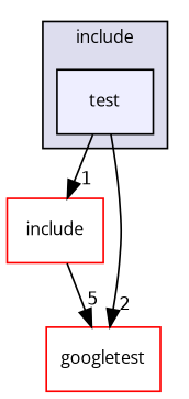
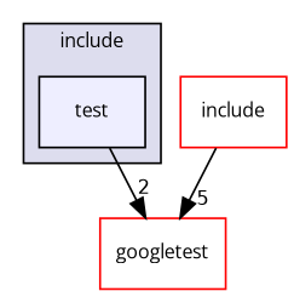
  digraph {
    compound=true
    fontname="Open Sans"
    node [fillcolor=white fontname="Open Sans" fontsize=10 shape=box style=filled color=red]
    edge [fontname="Open Sans" labeldistance=1.5 labelfontname=Helvetica labelfontsize=10]
    n1 [fillcolor="#eeeeff" label=test pencolor=black color=""]
    n2 [label=include]
    n3 [label=googletest]
    subgraph cluster_1 {
      bgcolor="#ddddee"
      fontsize=10
      label=include
      pencolor=black
      n1
    }
-   n1 -> n2 [headlabel=1]
    n1 -> n3 [headlabel=2]
    n2 -> n3 [headlabel=5]
  }
